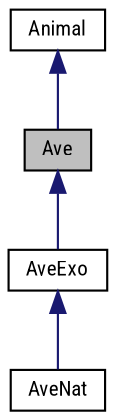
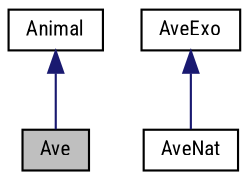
  digraph {
    fontname="Roboto Condensed"
    node [color=black fillcolor=white fontname="Roboto Condensed" fontsize=10 shape=record style=filled]
    edge [color=midnightblue dir=back fontname="Roboto Condensed" fontsize=10 labelfontname=Helvetica labelfontsize=10 style=solid]
    n1 [fillcolor=grey75 fontcolor=black height=0.2 label=Ave width=0.4]
    n2 [height=0.2 label=AveExo width=0.4]
    n3 [height=0.2 label=AveNat width=0.4]
    n4 [height=0.2 label=Animal width=0.4]
-   n1 -> n2
    n2 -> n3
    n4 -> n1
  }
